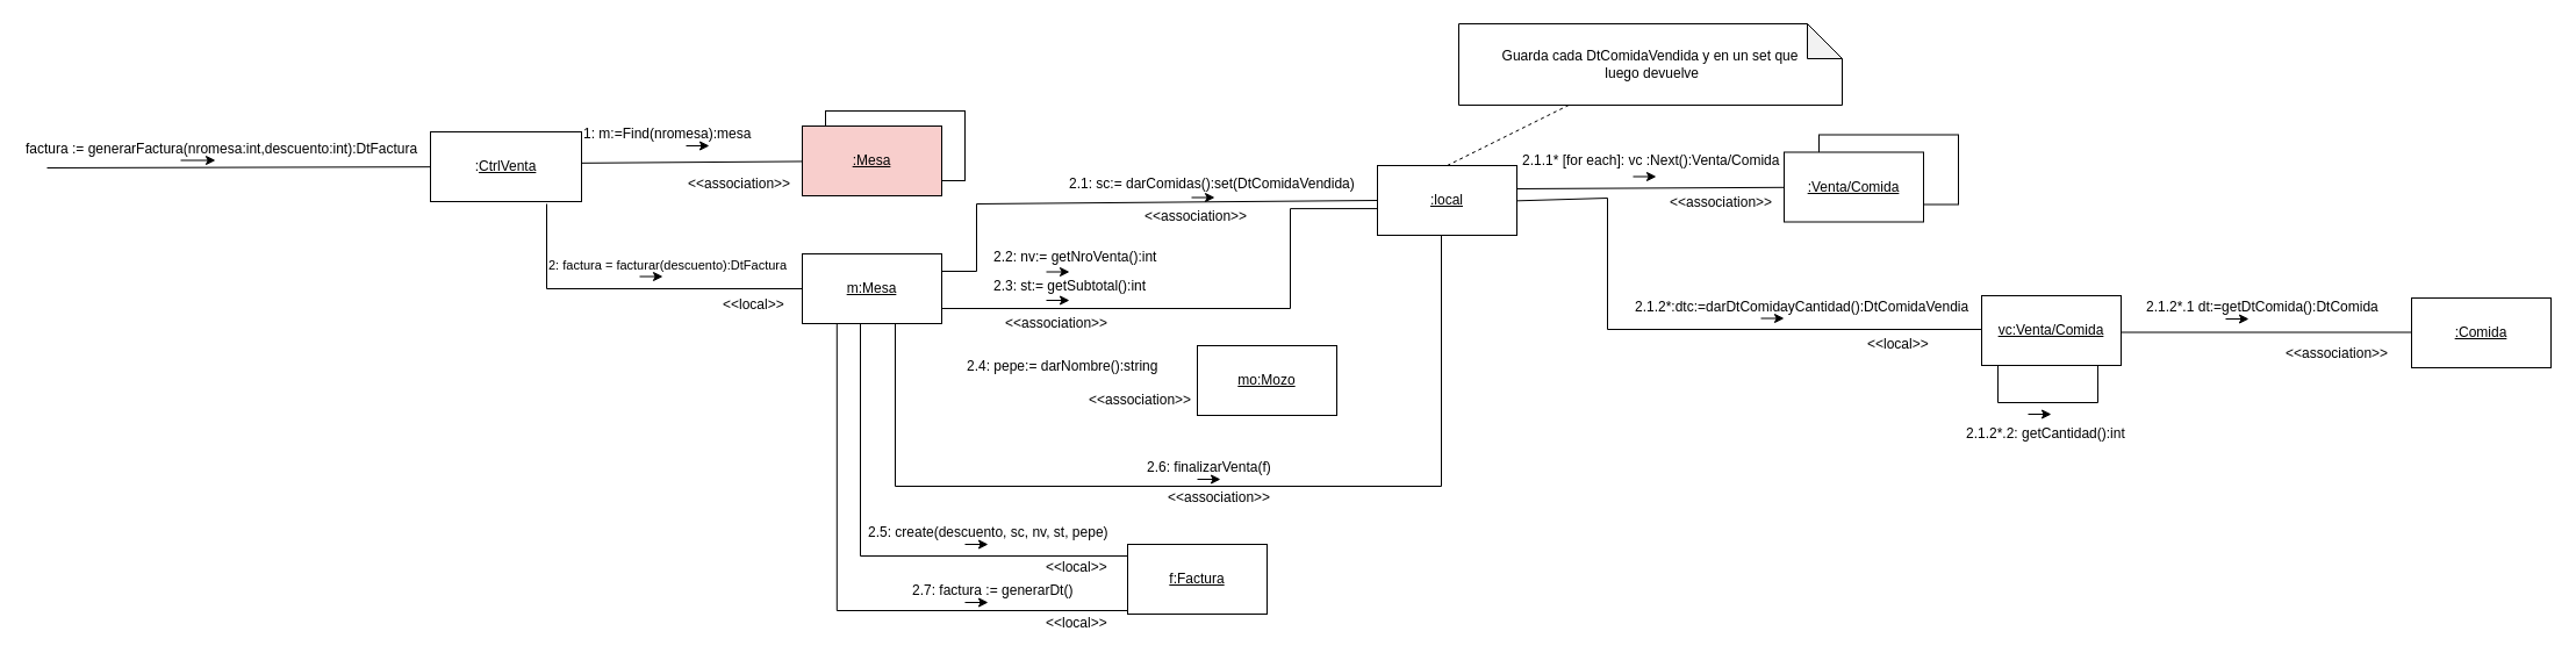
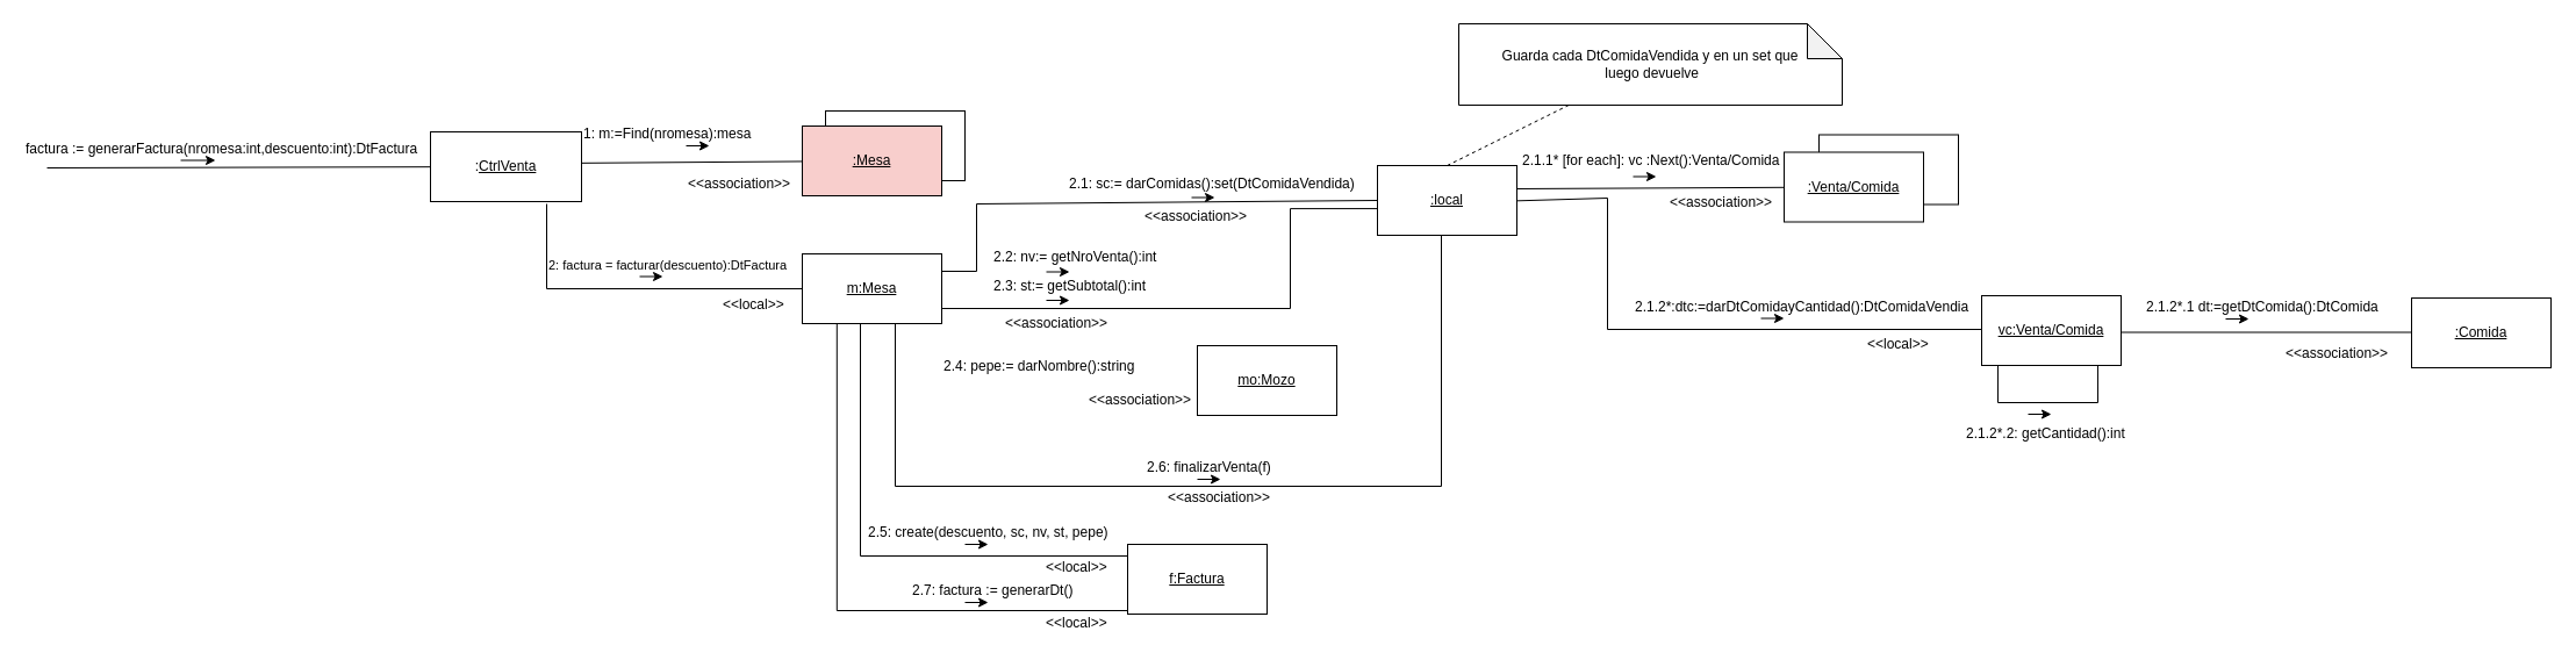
  <mxCell id="0" />
  <mxCell id="1" parent="0" />
  <mxCell id="2" value="" style="rounded=0;whiteSpace=wrap;html=1;" parent="1" vertex="1"><mxGeometry x="710" y="95" width="120" height="60" as="geometry" /></mxCell>
  <mxCell id="3" value="" style="endArrow=none;html=1;" parent="1" target="49" edge="1"><mxGeometry width="50" height="50" relative="1" as="geometry"><mxPoint x="40" y="144" as="sourcePoint" /><mxPoint x="340" y="148" as="targetPoint" /></mxGeometry></mxCell>
  <mxCell id="4" value="factura := generarFactura(nromesa:int,descuento:int):DtFactura" style="text;html=1;resizable=0;points=[];autosize=1;align=left;verticalAlign=top;spacingTop=-4;" parent="1" vertex="1"><mxGeometry y="118" width="350" height="20" as="geometry" x="20" /></mxCell>
  <mxCell id="5" value="" style="endArrow=classic;html=1;" parent="1" edge="1"><mxGeometry width="50" height="50" relative="1" as="geometry"><mxPoint x="155" y="137.5" as="sourcePoint" /><mxPoint x="185" y="137.5" as="targetPoint" /></mxGeometry></mxCell>
  <mxCell id="6" value="" style="endArrow=none;html=1;" parent="1" target="10" edge="1"><mxGeometry width="50" height="50" relative="1" as="geometry"><mxPoint x="480" y="140" as="sourcePoint" /><mxPoint x="710" y="140" as="targetPoint" /></mxGeometry></mxCell>
  <mxCell id="7" value="1: m:=Find(nromesa):mesa" style="text;html=1;resizable=0;points=[];autosize=1;align=left;verticalAlign=top;spacingTop=-4;" parent="1" vertex="1"><mxGeometry x="500" y="105" width="170" height="20" as="geometry" /></mxCell>
  <mxCell id="8" value="" style="endArrow=classic;html=1;" parent="1" edge="1"><mxGeometry width="50" height="50" relative="1" as="geometry"><mxPoint x="590" y="125" as="sourcePoint" /><mxPoint x="610" y="125" as="targetPoint" /></mxGeometry></mxCell>
  <mxCell id="9" value="&amp;lt;&amp;lt;association&amp;gt;&amp;gt;" style="text;html=1;resizable=0;points=[];autosize=1;align=left;verticalAlign=top;spacingTop=-4;" parent="1" vertex="1"><mxGeometry x="590" y="148" width="110" height="20" as="geometry" /></mxCell>
  <mxCell id="10" value="&lt;u&gt;:Mesa&lt;/u&gt;" style="rounded=0;whiteSpace=wrap;html=1;fillColor=#f8cecc;" parent="1" vertex="1"><mxGeometry x="690" y="108" width="120" height="60" as="geometry" /></mxCell>
  <mxCell id="11" value="" style="endArrow=none;html=1;rounded=0;" parent="1" edge="1"><mxGeometry width="50" height="50" relative="1" as="geometry"><mxPoint x="690" y="248" as="sourcePoint" /><mxPoint x="470" y="175" as="targetPoint" /><Array as="points"><mxPoint x="470" y="248" /></Array></mxGeometry></mxCell>
  <mxCell id="12" style="edgeStyle=orthogonalEdgeStyle;rounded=0;jumpStyle=sharp;orthogonalLoop=1;jettySize=auto;html=1;endArrow=none;endFill=0;entryX=0;entryY=0.75;entryDx=0;entryDy=0;" parent="1" edge="1"><mxGeometry relative="1" as="geometry"><mxPoint x="1185.207" y="179.069" as="targetPoint" /><mxPoint x="810" y="265" as="sourcePoint" /><Array as="points"><mxPoint x="1110" y="265" /><mxPoint x="1110" y="179" /></Array></mxGeometry></mxCell>
  <mxCell id="13" style="edgeStyle=orthogonalEdgeStyle;rounded=0;orthogonalLoop=1;jettySize=auto;html=1;startArrow=none;startFill=0;endArrow=none;endFill=0;" parent="1" target="45" edge="1"><mxGeometry relative="1" as="geometry"><mxPoint x="1240" y="488" as="targetPoint" /><mxPoint x="770" y="278" as="sourcePoint" /><Array as="points"><mxPoint x="770" y="418" /><mxPoint x="1240" y="418" /></Array></mxGeometry></mxCell>
  <mxCell id="14" style="edgeStyle=orthogonalEdgeStyle;rounded=0;orthogonalLoop=1;jettySize=auto;html=1;startArrow=none;startFill=0;endArrow=none;endFill=0;" parent="1" source="16" edge="1"><mxGeometry relative="1" as="geometry"><mxPoint x="970" y="498" as="targetPoint" /><Array as="points"><mxPoint x="740" y="478" /><mxPoint x="970" y="478" /></Array></mxGeometry></mxCell>
  <mxCell id="15" style="edgeStyle=orthogonalEdgeStyle;rounded=0;orthogonalLoop=1;jettySize=auto;html=1;startArrow=none;startFill=0;endArrow=none;endFill=0;" parent="1" edge="1"><mxGeometry relative="1" as="geometry"><mxPoint x="1029.81" y="523" as="targetPoint" /><Array as="points"><mxPoint x="720" y="525" /><mxPoint x="1030" y="525" /></Array><mxPoint x="719.81" y="275" as="sourcePoint" /></mxGeometry></mxCell>
  <mxCell id="16" value="&lt;u&gt;m:Mesa&lt;/u&gt;" style="rounded=0;whiteSpace=wrap;html=1;" parent="1" vertex="1"><mxGeometry x="690" y="218" width="120" height="60" as="geometry" /></mxCell>
  <mxCell id="17" value="&lt;font style=&quot;font-size: 11px&quot;&gt;2: factura = facturar(descuento):DtFactura&lt;/font&gt;" style="text;html=1;resizable=0;points=[];autosize=1;align=left;verticalAlign=top;spacingTop=-4;" parent="1" vertex="1"><mxGeometry x="470" y="218" width="220" height="20" as="geometry" /></mxCell>
  <mxCell id="18" value="" style="endArrow=classic;html=1;" parent="1" edge="1"><mxGeometry width="50" height="50" relative="1" as="geometry"><mxPoint x="550" y="237.5" as="sourcePoint" /><mxPoint x="570" y="237.5" as="targetPoint" /></mxGeometry></mxCell>
  <mxCell id="19" value="&amp;lt;&amp;lt;local&amp;gt;&amp;gt;" style="text;html=1;resizable=0;points=[];autosize=1;align=left;verticalAlign=top;spacingTop=-4;" parent="1" vertex="1"><mxGeometry x="620" y="252" width="70" height="20" as="geometry" /></mxCell>
  <mxCell id="20" value="" style="endArrow=none;html=1;entryX=0;entryY=0.5;entryDx=0;entryDy=0;jumpStyle=sharp;rounded=0;exitX=1;exitY=0.25;exitDx=0;exitDy=0;" parent="1" source="16" target="45" edge="1"><mxGeometry width="50" height="50" relative="1" as="geometry"><mxPoint x="810" y="253" as="sourcePoint" /><mxPoint x="1010" y="253" as="targetPoint" /><Array as="points"><mxPoint x="840" y="233" /><mxPoint x="840" y="175" /></Array></mxGeometry></mxCell>
  <mxCell id="21" value="2.1: sc:= darComidas():set(DtComidaVendida)" style="text;html=1;resizable=0;points=[];autosize=1;align=left;verticalAlign=top;spacingTop=-4;" parent="1" vertex="1"><mxGeometry x="918" y="148" width="260" height="20" as="geometry" /></mxCell>
  <mxCell id="22" value="&amp;lt;&amp;lt;association&amp;gt;&amp;gt;" style="text;html=1;resizable=0;points=[];autosize=1;align=left;verticalAlign=top;spacingTop=-4;" parent="1" vertex="1"><mxGeometry x="983" y="175.5" width="110" height="20" as="geometry" /></mxCell>
- <mxCell id="23" value="2.4: pepe:= darNombre():string" style="text;html=1;resizable=0;points=[];autosize=1;align=left;verticalAlign=top;spacingTop=-4;" parent="1" vertex="1"><mxGeometry x="830" y="305" width="180" height="20" as="geometry" /></mxCell>
+ <mxCell id="23" value="2.4: pepe:= darNombre():string" style="text;html=1;resizable=0;points=[];autosize=1;align=left;verticalAlign=top;spacingTop=-4;" parent="1" vertex="1"><mxGeometry x="810" y="305" width="180" height="20" as="geometry" /></mxCell>
  <mxCell id="24" value="&amp;lt;&amp;lt;association&amp;gt;&amp;gt;" style="text;html=1;resizable=0;points=[];autosize=1;align=left;verticalAlign=top;spacingTop=-4;" parent="1" vertex="1"><mxGeometry x="935" y="334" width="110" height="20" as="geometry" /></mxCell>
  <mxCell id="25" value="&lt;u&gt;mo:Mozo&lt;/u&gt;" style="rounded=0;whiteSpace=wrap;html=1;" parent="1" vertex="1"><mxGeometry x="1030" y="297" width="120" height="60" as="geometry" /></mxCell>
  <mxCell id="26" value="" style="endArrow=classic;html=1;" parent="1" edge="1"><mxGeometry width="50" height="50" relative="1" as="geometry"><mxPoint x="1025" y="169.5" as="sourcePoint" /><mxPoint x="1045" y="169.5" as="targetPoint" /></mxGeometry></mxCell>
  <mxCell id="27" value="" style="rounded=0;whiteSpace=wrap;html=1;" parent="1" vertex="1"><mxGeometry x="1565" y="115.5" width="120" height="60" as="geometry" /></mxCell>
  <mxCell id="28" value="" style="endArrow=none;html=1;" parent="1" target="29" edge="1"><mxGeometry width="50" height="50" relative="1" as="geometry"><mxPoint x="1305" y="162" as="sourcePoint" /><mxPoint x="1615" y="162" as="targetPoint" /></mxGeometry></mxCell>
  <mxCell id="29" value="&lt;u&gt;:Venta/Comida&lt;/u&gt;" style="rounded=0;whiteSpace=wrap;html=1;" parent="1" vertex="1"><mxGeometry x="1535" y="130.5" width="120" height="60" as="geometry" /></mxCell>
  <mxCell id="30" value="2.1.1* [for each]: vc :Next():Venta/Comida" style="text;html=1;resizable=0;points=[];autosize=1;align=left;verticalAlign=top;spacingTop=-4;" parent="1" vertex="1"><mxGeometry x="1308" y="128" width="240" height="20" as="geometry" /></mxCell>
  <mxCell id="31" value="" style="endArrow=classic;html=1;" parent="1" edge="1"><mxGeometry width="50" height="50" relative="1" as="geometry"><mxPoint x="1405" y="151.5" as="sourcePoint" /><mxPoint x="1425" y="151.5" as="targetPoint" /></mxGeometry></mxCell>
  <mxCell id="32" value="&amp;lt;&amp;lt;association&amp;gt;&amp;gt;" style="text;html=1;resizable=0;points=[];autosize=1;align=left;verticalAlign=top;spacingTop=-4;" parent="1" vertex="1"><mxGeometry x="1435" y="164" width="110" height="20" as="geometry" /></mxCell>
  <mxCell id="33" value="2.1.2*:dtc:=darDtComidayCantidad():DtComidaVendia" style="text;html=1;resizable=0;points=[];autosize=1;align=left;verticalAlign=top;spacingTop=-4;" parent="1" vertex="1"><mxGeometry x="1405" y="254" width="310" height="20" as="geometry" /></mxCell>
  <mxCell id="34" value="" style="endArrow=classic;html=1;" parent="1" edge="1"><mxGeometry width="50" height="50" relative="1" as="geometry"><mxPoint x="1515" y="273.5" as="sourcePoint" /><mxPoint x="1535" y="273.5" as="targetPoint" /></mxGeometry></mxCell>
  <mxCell id="35" value="&amp;lt;&amp;lt;local&amp;gt;&amp;gt;" style="text;html=1;resizable=0;points=[];autosize=1;align=left;verticalAlign=top;spacingTop=-4;" parent="1" vertex="1"><mxGeometry x="1605" y="286" width="70" height="20" as="geometry" /></mxCell>
  <mxCell id="36" value="" style="endArrow=none;html=1;" parent="1" edge="1"><mxGeometry width="50" height="50" relative="1" as="geometry"><mxPoint x="1825" y="285.5" as="sourcePoint" /><mxPoint x="2075" y="285.5" as="targetPoint" /></mxGeometry></mxCell>
  <mxCell id="37" value="2.1.2*.1 dt:=getDtComida():DtComida" style="text;html=1;resizable=0;points=[];autosize=1;align=left;verticalAlign=top;spacingTop=-4;" parent="1" vertex="1"><mxGeometry x="1845" y="254" width="220" height="20" as="geometry" /></mxCell>
  <mxCell id="38" value="" style="endArrow=classic;html=1;" parent="1" edge="1"><mxGeometry width="50" height="50" relative="1" as="geometry"><mxPoint x="1915" y="274" as="sourcePoint" /><mxPoint x="1935" y="274" as="targetPoint" /></mxGeometry></mxCell>
  <mxCell id="39" value="&amp;lt;&amp;lt;association&amp;gt;&amp;gt;" style="text;html=1;resizable=0;points=[];autosize=1;align=left;verticalAlign=top;spacingTop=-4;" parent="1" vertex="1"><mxGeometry x="1965" y="294" width="110" height="20" as="geometry" /></mxCell>
  <mxCell id="40" value="&lt;u&gt;:Comida&lt;/u&gt;" style="rounded=0;whiteSpace=wrap;html=1;" parent="1" vertex="1"><mxGeometry x="2075" y="256" width="120" height="60" as="geometry" /></mxCell>
  <mxCell id="41" value="" style="endArrow=none;html=1;exitX=0.117;exitY=1;exitDx=0;exitDy=0;exitPerimeter=0;entryX=0.833;entryY=1;entryDx=0;entryDy=0;entryPerimeter=0;rounded=0;" parent="1" source="51" target="51" edge="1"><mxGeometry width="50" height="50" relative="1" as="geometry"><mxPoint x="1730" y="376" as="sourcePoint" /><mxPoint x="1780" y="326" as="targetPoint" /><Array as="points"><mxPoint x="1719" y="346" /><mxPoint x="1805" y="346" /></Array></mxGeometry></mxCell>
  <mxCell id="42" value="" style="endArrow=classic;html=1;" parent="1" edge="1"><mxGeometry width="50" height="50" relative="1" as="geometry"><mxPoint x="1745" y="356" as="sourcePoint" /><mxPoint x="1765" y="356" as="targetPoint" /></mxGeometry></mxCell>
  <mxCell id="43" value="" style="endArrow=none;html=1;rounded=0;entryX=0.991;entryY=0.506;entryDx=0;entryDy=0;entryPerimeter=0;" parent="1" target="45" edge="1"><mxGeometry width="50" height="50" relative="1" as="geometry"><mxPoint x="1713" y="283" as="sourcePoint" /><mxPoint x="1315" y="170" as="targetPoint" /><Array as="points"><mxPoint x="1383" y="283" /><mxPoint x="1383" y="170" /></Array></mxGeometry></mxCell>
  <mxCell id="44" value="2.1.2*.2: getCantidad():int" style="text;html=1;resizable=0;points=[];autosize=1;align=left;verticalAlign=top;spacingTop=-4;" parent="1" vertex="1"><mxGeometry x="1690" y="363" width="150" height="20" as="geometry" /></mxCell>
  <mxCell id="45" value="&lt;u&gt;:local&lt;br&gt;&lt;/u&gt;" style="rounded=0;whiteSpace=wrap;html=1;" parent="1" vertex="1"><mxGeometry x="1185" y="142" width="120" height="60" as="geometry" /></mxCell>
  <mxCell id="46" value="" style="endArrow=none;dashed=1;html=1;exitX=0.5;exitY=0;exitDx=0;exitDy=0;" parent="1" source="45" target="47" edge="1"><mxGeometry width="50" height="50" relative="1" as="geometry"><mxPoint x="1235" y="190" as="sourcePoint" /><mxPoint x="1285" y="140" as="targetPoint" /></mxGeometry></mxCell>
  <mxCell id="47" value="Guarda cada DtComidaVendida y en un set que&lt;br&gt;&amp;nbsp;luego devuelve" style="shape=note;whiteSpace=wrap;html=1;backgroundOutline=1;darkOpacity=0.05;" parent="1" vertex="1"><mxGeometry x="1255" y="20" width="330" height="70" as="geometry" /></mxCell>
  <mxCell id="48" value="2.2: nv:= getNroVenta():int" style="text;html=1;resizable=0;points=[];autosize=1;align=left;verticalAlign=top;spacingTop=-4;" parent="1" vertex="1"><mxGeometry x="853" y="210.5" width="160" height="20" as="geometry" /></mxCell>
  <mxCell id="49" value=":&lt;u&gt;CtrlVenta&lt;/u&gt;" style="rounded=0;whiteSpace=wrap;html=1;" parent="1" vertex="1"><mxGeometry x="370" y="113" width="130" height="60" as="geometry" /></mxCell>
  <mxCell id="50" value="" style="endArrow=classic;html=1;" parent="1" edge="1"><mxGeometry width="50" height="50" relative="1" as="geometry"><mxPoint x="900" y="233.5" as="sourcePoint" /><mxPoint x="920" y="233.5" as="targetPoint" /></mxGeometry></mxCell>
  <mxCell id="51" value="&lt;u&gt;vc:Venta/Comida&lt;/u&gt;" style="rounded=0;whiteSpace=wrap;html=1;" parent="1" vertex="1"><mxGeometry x="1705" y="254" width="120" height="60" as="geometry" /></mxCell>
  <mxCell id="52" value="2.3: st:= getSubtotal():int" style="text;html=1;resizable=0;points=[];autosize=1;align=left;verticalAlign=top;spacingTop=-4;" parent="1" vertex="1"><mxGeometry x="853" y="236" width="150" height="20" as="geometry" /></mxCell>
  <mxCell id="53" value="" style="endArrow=classic;html=1;" parent="1" edge="1"><mxGeometry width="50" height="50" relative="1" as="geometry"><mxPoint x="900" y="258" as="sourcePoint" /><mxPoint x="920" y="258" as="targetPoint" /></mxGeometry></mxCell>
  <mxCell id="54" value="&amp;lt;&amp;lt;association&amp;gt;&amp;gt;" style="text;html=1;resizable=0;points=[];autosize=1;align=left;verticalAlign=top;spacingTop=-4;" parent="1" vertex="1"><mxGeometry x="863" y="268" width="110" height="20" as="geometry" /></mxCell>
  <mxCell id="55" value="2.6: finalizarVenta(f)" style="text;html=1;resizable=0;points=[];autosize=1;align=left;verticalAlign=top;spacingTop=-4;" parent="1" vertex="1"><mxGeometry x="985" y="392" width="120" height="20" as="geometry" /></mxCell>
  <mxCell id="56" value="2.5: create(descuento, sc, nv, st, pepe)" style="text;html=1;resizable=0;points=[];autosize=1;align=left;verticalAlign=top;spacingTop=-4;" parent="1" vertex="1"><mxGeometry x="745" y="448" width="220" height="20" as="geometry" /></mxCell>
  <mxCell id="57" value="&lt;u&gt;f:Factura&lt;br&gt;&lt;/u&gt;" style="rounded=0;whiteSpace=wrap;html=1;" parent="1" vertex="1"><mxGeometry x="970" y="468" width="120" height="60" as="geometry" /></mxCell>
  <mxCell id="58" value="2.7: factura := generarDt()" style="text;html=1;resizable=0;points=[];autosize=1;align=left;verticalAlign=top;spacingTop=-4;" parent="1" vertex="1"><mxGeometry x="783" y="498" width="150" height="20" as="geometry" /></mxCell>
  <mxCell id="59" value="" style="endArrow=classic;html=1;" parent="1" edge="1"><mxGeometry width="50" height="50" relative="1" as="geometry"><mxPoint x="1030" y="412" as="sourcePoint" /><mxPoint x="1050" y="412" as="targetPoint" /></mxGeometry></mxCell>
  <mxCell id="60" value="" style="endArrow=classic;html=1;" parent="1" edge="1"><mxGeometry width="50" height="50" relative="1" as="geometry"><mxPoint x="830" y="468" as="sourcePoint" /><mxPoint x="850" y="468" as="targetPoint" /></mxGeometry></mxCell>
  <mxCell id="61" value="" style="endArrow=classic;html=1;" parent="1" edge="1"><mxGeometry width="50" height="50" relative="1" as="geometry"><mxPoint x="830" y="518" as="sourcePoint" /><mxPoint x="850" y="518" as="targetPoint" /></mxGeometry></mxCell>
  <mxCell id="62" value="&amp;lt;&amp;lt;local&amp;gt;&amp;gt;" style="text;html=1;resizable=0;points=[];autosize=1;align=left;verticalAlign=top;spacingTop=-4;" parent="1" vertex="1"><mxGeometry x="898" y="478" width="70" height="20" as="geometry" /></mxCell>
  <mxCell id="63" value="&amp;lt;&amp;lt;local&amp;gt;&amp;gt;" style="text;html=1;resizable=0;points=[];autosize=1;align=left;verticalAlign=top;spacingTop=-4;" parent="1" vertex="1"><mxGeometry x="898" y="526" width="70" height="20" as="geometry" /></mxCell>
  <mxCell id="64" value="&amp;lt;&amp;lt;association&amp;gt;&amp;gt;" style="text;html=1;resizable=0;points=[];autosize=1;align=left;verticalAlign=top;spacingTop=-4;" parent="1" vertex="1"><mxGeometry x="1003" y="418" width="110" height="20" as="geometry" /></mxCell>
